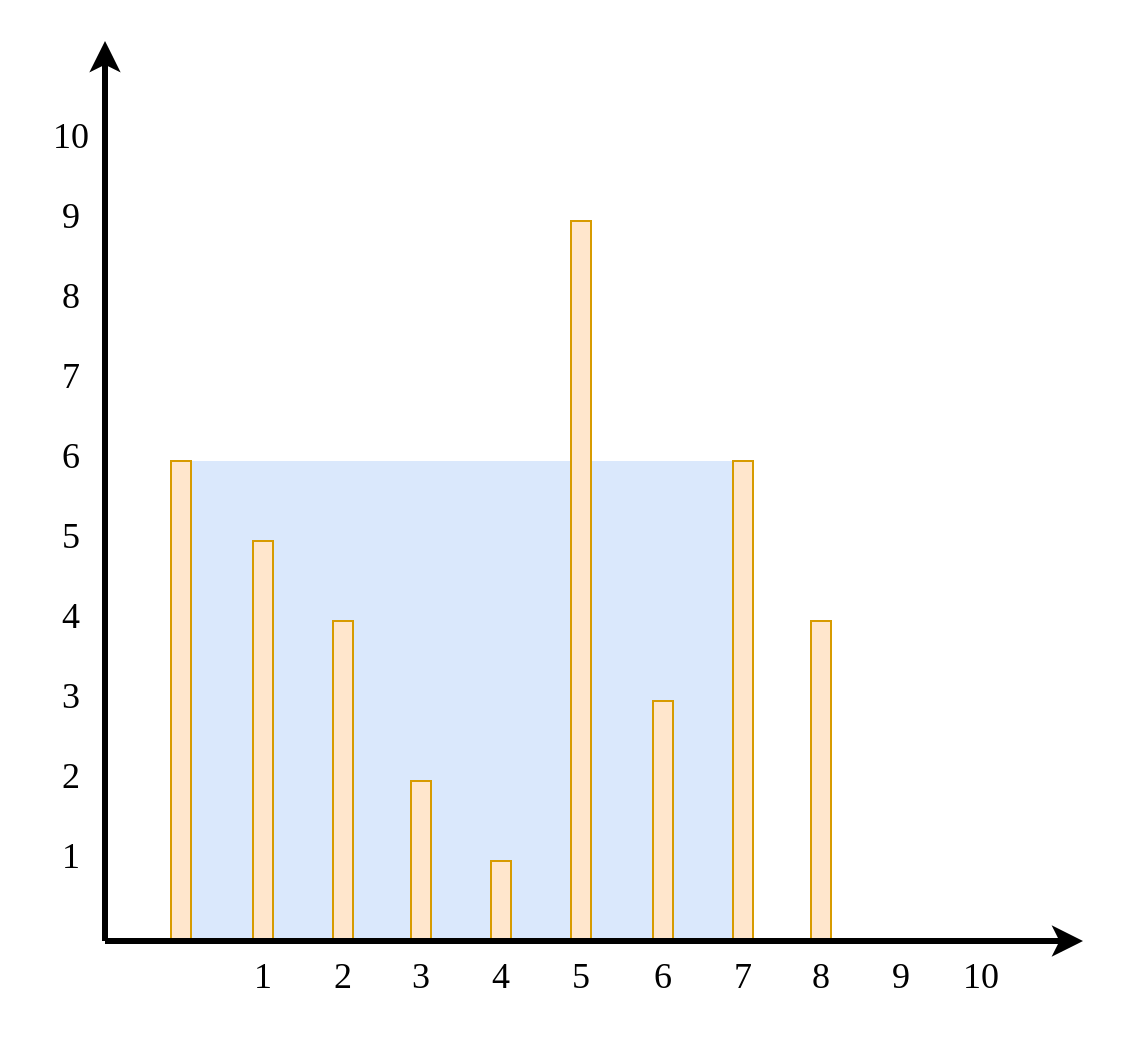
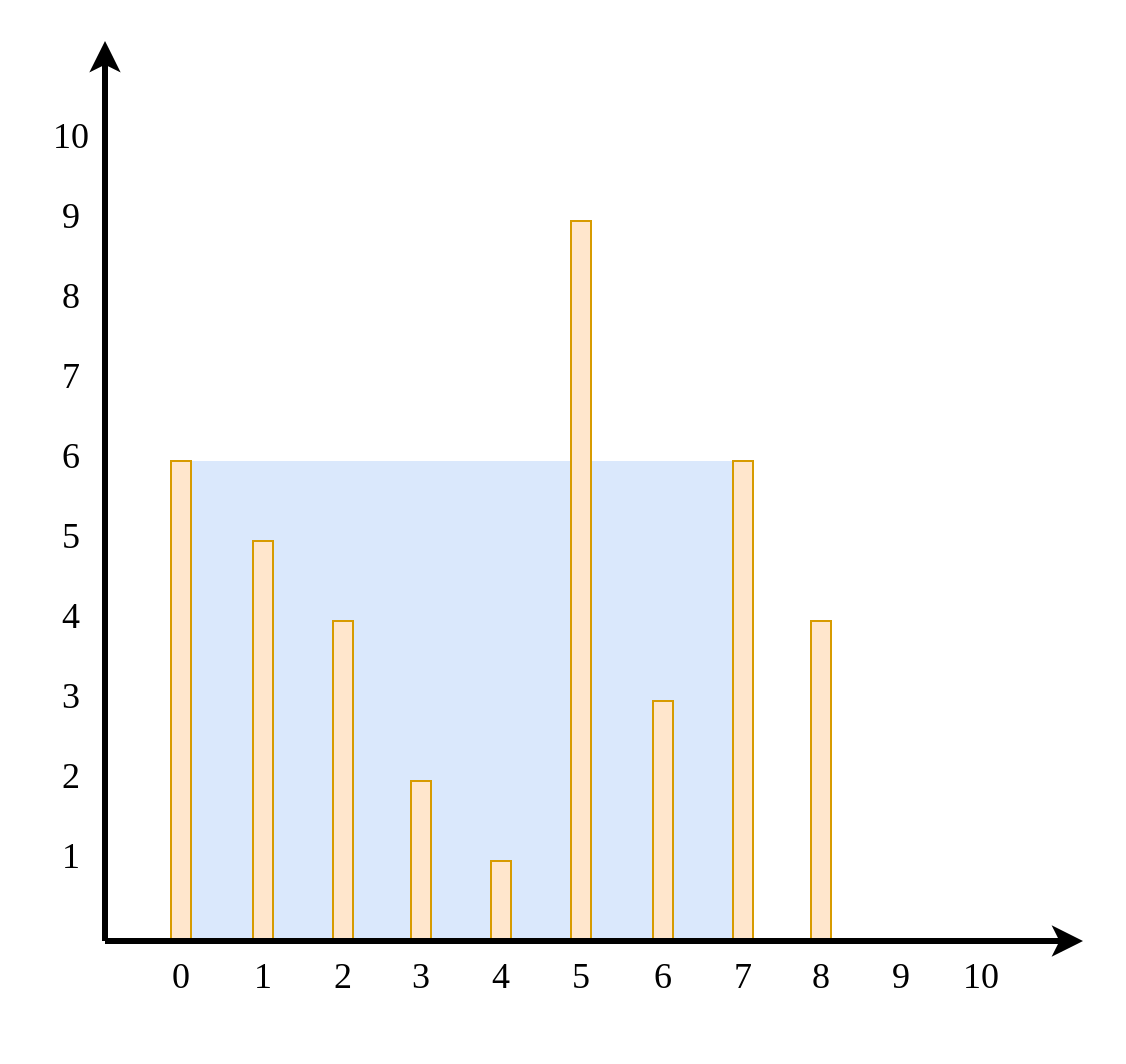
  <mxCell id="0" />
  <mxCell id="1" parent="0" />
  <mxCell id="2" value="" style="rounded=0;whiteSpace=wrap;html=1;strokeColor=none;fontFamily=Comic Sans MS;fillColor=#dae8fc;" vertex="1" parent="1"><mxGeometry x="90" y="230" width="281" height="240" as="geometry" /></mxCell>
  <mxCell id="3" value="" style="whiteSpace=wrap;fillColor=#ffe6cc;gradientDirection=east;strokeColor=#d79b00;html=1;" vertex="1" parent="1"><mxGeometry x="166" y="310" width="10" height="160" as="geometry" /></mxCell>
  <mxCell id="4" value="" style="whiteSpace=wrap;fillColor=#ffe6cc;gradientDirection=east;strokeColor=#d79b00;html=1;" vertex="1" parent="1"><mxGeometry x="205" y="390" width="10" height="80" as="geometry" /></mxCell>
  <mxCell id="5" value="" style="whiteSpace=wrap;fillColor=#ffe6cc;gradientDirection=east;strokeColor=#d79b00;html=1;" vertex="1" parent="1"><mxGeometry x="245" y="430" width="10" height="40" as="geometry" /></mxCell>
  <mxCell id="6" value="" style="whiteSpace=wrap;fillColor=#ffe6cc;gradientDirection=east;strokeColor=#d79b00;html=1;" vertex="1" parent="1"><mxGeometry x="285" y="110" width="10" height="360" as="geometry" /></mxCell>
  <mxCell id="7" value="" style="whiteSpace=wrap;fillColor=#ffe6cc;gradientDirection=east;strokeColor=#d79b00;html=1;" vertex="1" parent="1"><mxGeometry x="326" y="350" width="10" height="120" as="geometry" /></mxCell>
  <mxCell id="8" value="" style="whiteSpace=wrap;fillColor=#ffe6cc;gradientDirection=east;strokeColor=#d79b00;html=1;" vertex="1" parent="1"><mxGeometry x="366" y="230" width="10" height="240" as="geometry" /></mxCell>
  <mxCell id="9" value="" style="whiteSpace=wrap;fillColor=#ffe6cc;gradientDirection=east;strokeColor=#d79b00;html=1;" vertex="1" parent="1"><mxGeometry x="405" y="310" width="10" height="160" as="geometry" /></mxCell>
  <mxCell id="10" value="" style="whiteSpace=wrap;fillColor=#ffe6cc;gradientDirection=east;strokeColor=#d79b00;html=1;" vertex="1" parent="1"><mxGeometry x="126" y="270" width="10" height="200" as="geometry" /></mxCell>
  <mxCell id="11" value="" style="whiteSpace=wrap;fillColor=#ffe6cc;gradientDirection=east;strokeColor=#d79b00;html=1;" vertex="1" parent="1"><mxGeometry x="85" y="230" width="10" height="240" as="geometry" /></mxCell>
  <mxCell id="12" value="" style="edgeStyle=none;html=1;fontColor=#000000;strokeWidth=3;strokeColor=#000000;" edge="1" parent="1"><mxGeometry width="100" height="100" relative="1" as="geometry"><mxPoint x="52" y="470" as="sourcePoint" /><mxPoint x="52" y="20" as="targetPoint" /></mxGeometry></mxCell>
  <mxCell id="13" value="" style="edgeStyle=none;html=1;fontColor=#000000;strokeWidth=3;strokeColor=#000000;" edge="1" parent="1"><mxGeometry width="100" height="100" relative="1" as="geometry"><mxPoint x="52" y="470" as="sourcePoint" /><mxPoint x="541" y="470" as="targetPoint" /></mxGeometry></mxCell>
  <mxCell id="14" value="&lt;font face=&quot;Comic Sans MS&quot;&gt;1&lt;/font&gt;" style="text;spacingTop=-5;align=center;verticalAlign=middle;fontStyle=0;html=1;fontSize=18;points=[]" vertex="1" parent="1"><mxGeometry x="20" y="410" width="30" height="40" as="geometry" /></mxCell>
  <mxCell id="15" value="2" style="text;spacingTop=-5;align=center;verticalAlign=middle;fontStyle=0;html=1;fontSize=18;points=[];fontFamily=Comic Sans MS;" vertex="1" parent="1"><mxGeometry x="20" y="370" width="30" height="40" as="geometry" /></mxCell>
  <mxCell id="16" value="3" style="text;spacingTop=-5;align=center;verticalAlign=middle;fontStyle=0;html=1;fontSize=18;points=[];fontFamily=Comic Sans MS;" vertex="1" parent="1"><mxGeometry x="20" y="330" width="30" height="40" as="geometry" /></mxCell>
  <mxCell id="17" value="4" style="text;spacingTop=-5;align=center;verticalAlign=middle;fontStyle=0;html=1;fontSize=18;points=[];fontFamily=Comic Sans MS;" vertex="1" parent="1"><mxGeometry x="20" y="290" width="30" height="40" as="geometry" /></mxCell>
  <mxCell id="18" value="5" style="text;spacingTop=-5;align=center;verticalAlign=middle;fontStyle=0;html=1;fontSize=18;points=[];fontFamily=Comic Sans MS;" vertex="1" parent="1"><mxGeometry x="20" y="250" width="30" height="40" as="geometry" /></mxCell>
  <mxCell id="19" value="6" style="text;spacingTop=-5;align=center;verticalAlign=middle;fontStyle=0;html=1;fontSize=18;points=[];fontFamily=Comic Sans MS;" vertex="1" parent="1"><mxGeometry x="20" y="210" width="30" height="40" as="geometry" /></mxCell>
  <mxCell id="20" value="7" style="text;spacingTop=-5;align=center;verticalAlign=middle;fontStyle=0;html=1;fontSize=18;points=[];fontFamily=Comic Sans MS;" vertex="1" parent="1"><mxGeometry x="20" y="170" width="30" height="40" as="geometry" /></mxCell>
+ <mxCell id="21" value="0" style="text;spacingTop=-5;align=center;verticalAlign=middle;fontStyle=0;html=1;fontSize=18;points=[];fontFamily=Comic Sans MS;" vertex="1" parent="1"><mxGeometry x="75" y="470" width="30" height="40" as="geometry" /></mxCell>
  <mxCell id="22" value="1" style="text;spacingTop=-5;align=center;verticalAlign=middle;fontStyle=0;html=1;fontSize=18;points=[];fontFamily=Comic Sans MS;" vertex="1" parent="1"><mxGeometry x="116" y="470" width="30" height="40" as="geometry" /></mxCell>
  <mxCell id="23" value="2" style="text;spacingTop=-5;align=center;verticalAlign=middle;fontStyle=0;html=1;fontSize=18;points=[];fontFamily=Comic Sans MS;" vertex="1" parent="1"><mxGeometry x="156" y="470" width="30" height="40" as="geometry" /></mxCell>
  <mxCell id="24" value="3" style="text;spacingTop=-5;align=center;verticalAlign=middle;fontStyle=0;html=1;fontSize=18;points=[];fontFamily=Comic Sans MS;" vertex="1" parent="1"><mxGeometry x="195" y="470" width="30" height="40" as="geometry" /></mxCell>
  <mxCell id="25" value="4" style="text;spacingTop=-5;align=center;verticalAlign=middle;fontStyle=0;html=1;fontSize=18;points=[];fontFamily=Comic Sans MS;" vertex="1" parent="1"><mxGeometry x="235" y="470" width="30" height="40" as="geometry" /></mxCell>
  <mxCell id="26" value="5" style="text;spacingTop=-5;align=center;verticalAlign=middle;fontStyle=0;html=1;fontSize=18;points=[];fontFamily=Comic Sans MS;" vertex="1" parent="1"><mxGeometry x="275" y="470" width="30" height="40" as="geometry" /></mxCell>
  <mxCell id="27" value="6" style="text;spacingTop=-5;align=center;verticalAlign=middle;fontStyle=0;html=1;fontSize=18;points=[];fontFamily=Comic Sans MS;" vertex="1" parent="1"><mxGeometry x="316" y="470" width="30" height="40" as="geometry" /></mxCell>
  <mxCell id="28" value="7" style="text;spacingTop=-5;align=center;verticalAlign=middle;fontStyle=0;html=1;fontSize=18;points=[];fontFamily=Comic Sans MS;" vertex="1" parent="1"><mxGeometry x="356" y="470" width="30" height="40" as="geometry" /></mxCell>
  <mxCell id="29" value="8" style="text;spacingTop=-5;align=center;verticalAlign=middle;fontStyle=0;html=1;fontSize=18;points=[];fontFamily=Comic Sans MS;" vertex="1" parent="1"><mxGeometry x="20" y="130" width="30" height="40" as="geometry" /></mxCell>
  <mxCell id="30" value="9" style="text;spacingTop=-5;align=center;verticalAlign=middle;fontStyle=0;html=1;fontSize=18;points=[];fontFamily=Comic Sans MS;" vertex="1" parent="1"><mxGeometry x="20" y="90" width="30" height="40" as="geometry" /></mxCell>
  <mxCell id="31" value="10" style="text;spacingTop=-5;align=center;verticalAlign=middle;fontStyle=0;html=1;fontSize=18;points=[];fontFamily=Comic Sans MS;" vertex="1" parent="1"><mxGeometry x="20" y="50" width="30" height="40" as="geometry" /></mxCell>
  <mxCell id="32" value="8" style="text;spacingTop=-5;align=center;verticalAlign=middle;fontStyle=0;html=1;fontSize=18;points=[];fontFamily=Comic Sans MS;" vertex="1" parent="1"><mxGeometry x="395" y="470" width="30" height="40" as="geometry" /></mxCell>
  <mxCell id="33" value="9" style="text;spacingTop=-5;align=center;verticalAlign=middle;fontStyle=0;html=1;fontSize=18;points=[];fontFamily=Comic Sans MS;" vertex="1" parent="1"><mxGeometry x="435" y="470" width="30" height="40" as="geometry" /></mxCell>
  <mxCell id="34" value="10" style="text;spacingTop=-5;align=center;verticalAlign=middle;fontStyle=0;html=1;fontSize=18;points=[];fontFamily=Comic Sans MS;" vertex="1" parent="1"><mxGeometry x="475" y="470" width="30" height="40" as="geometry" /></mxCell>
